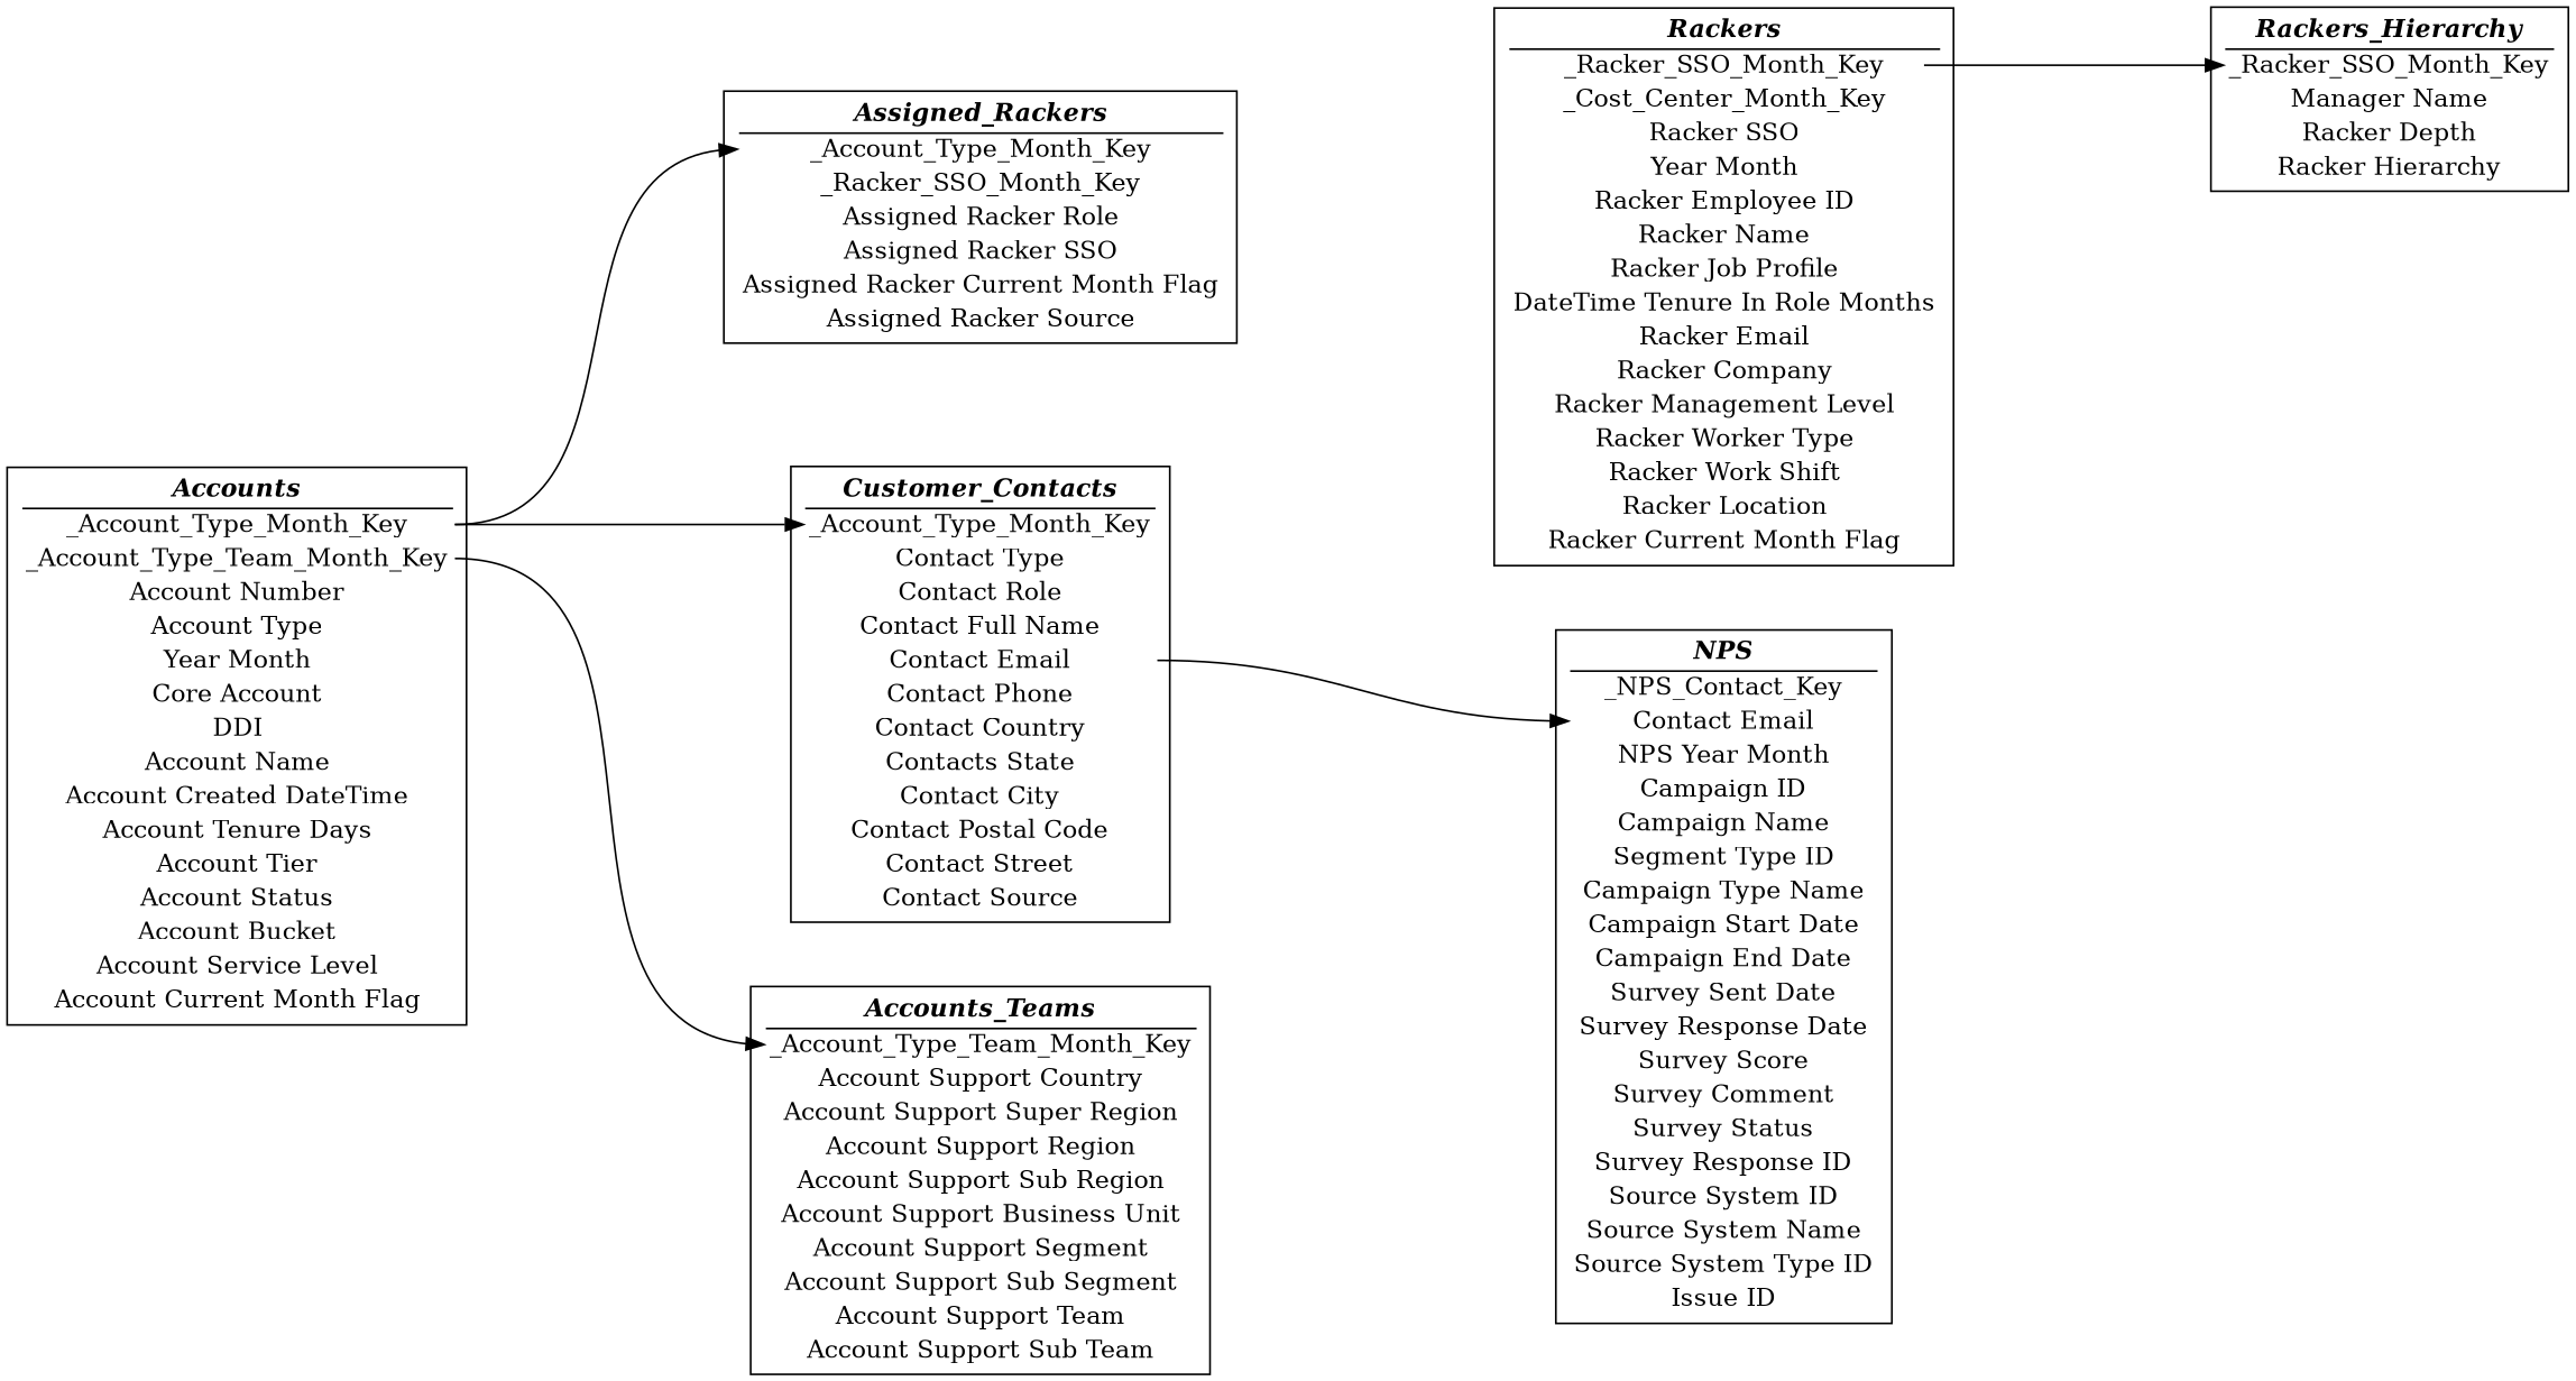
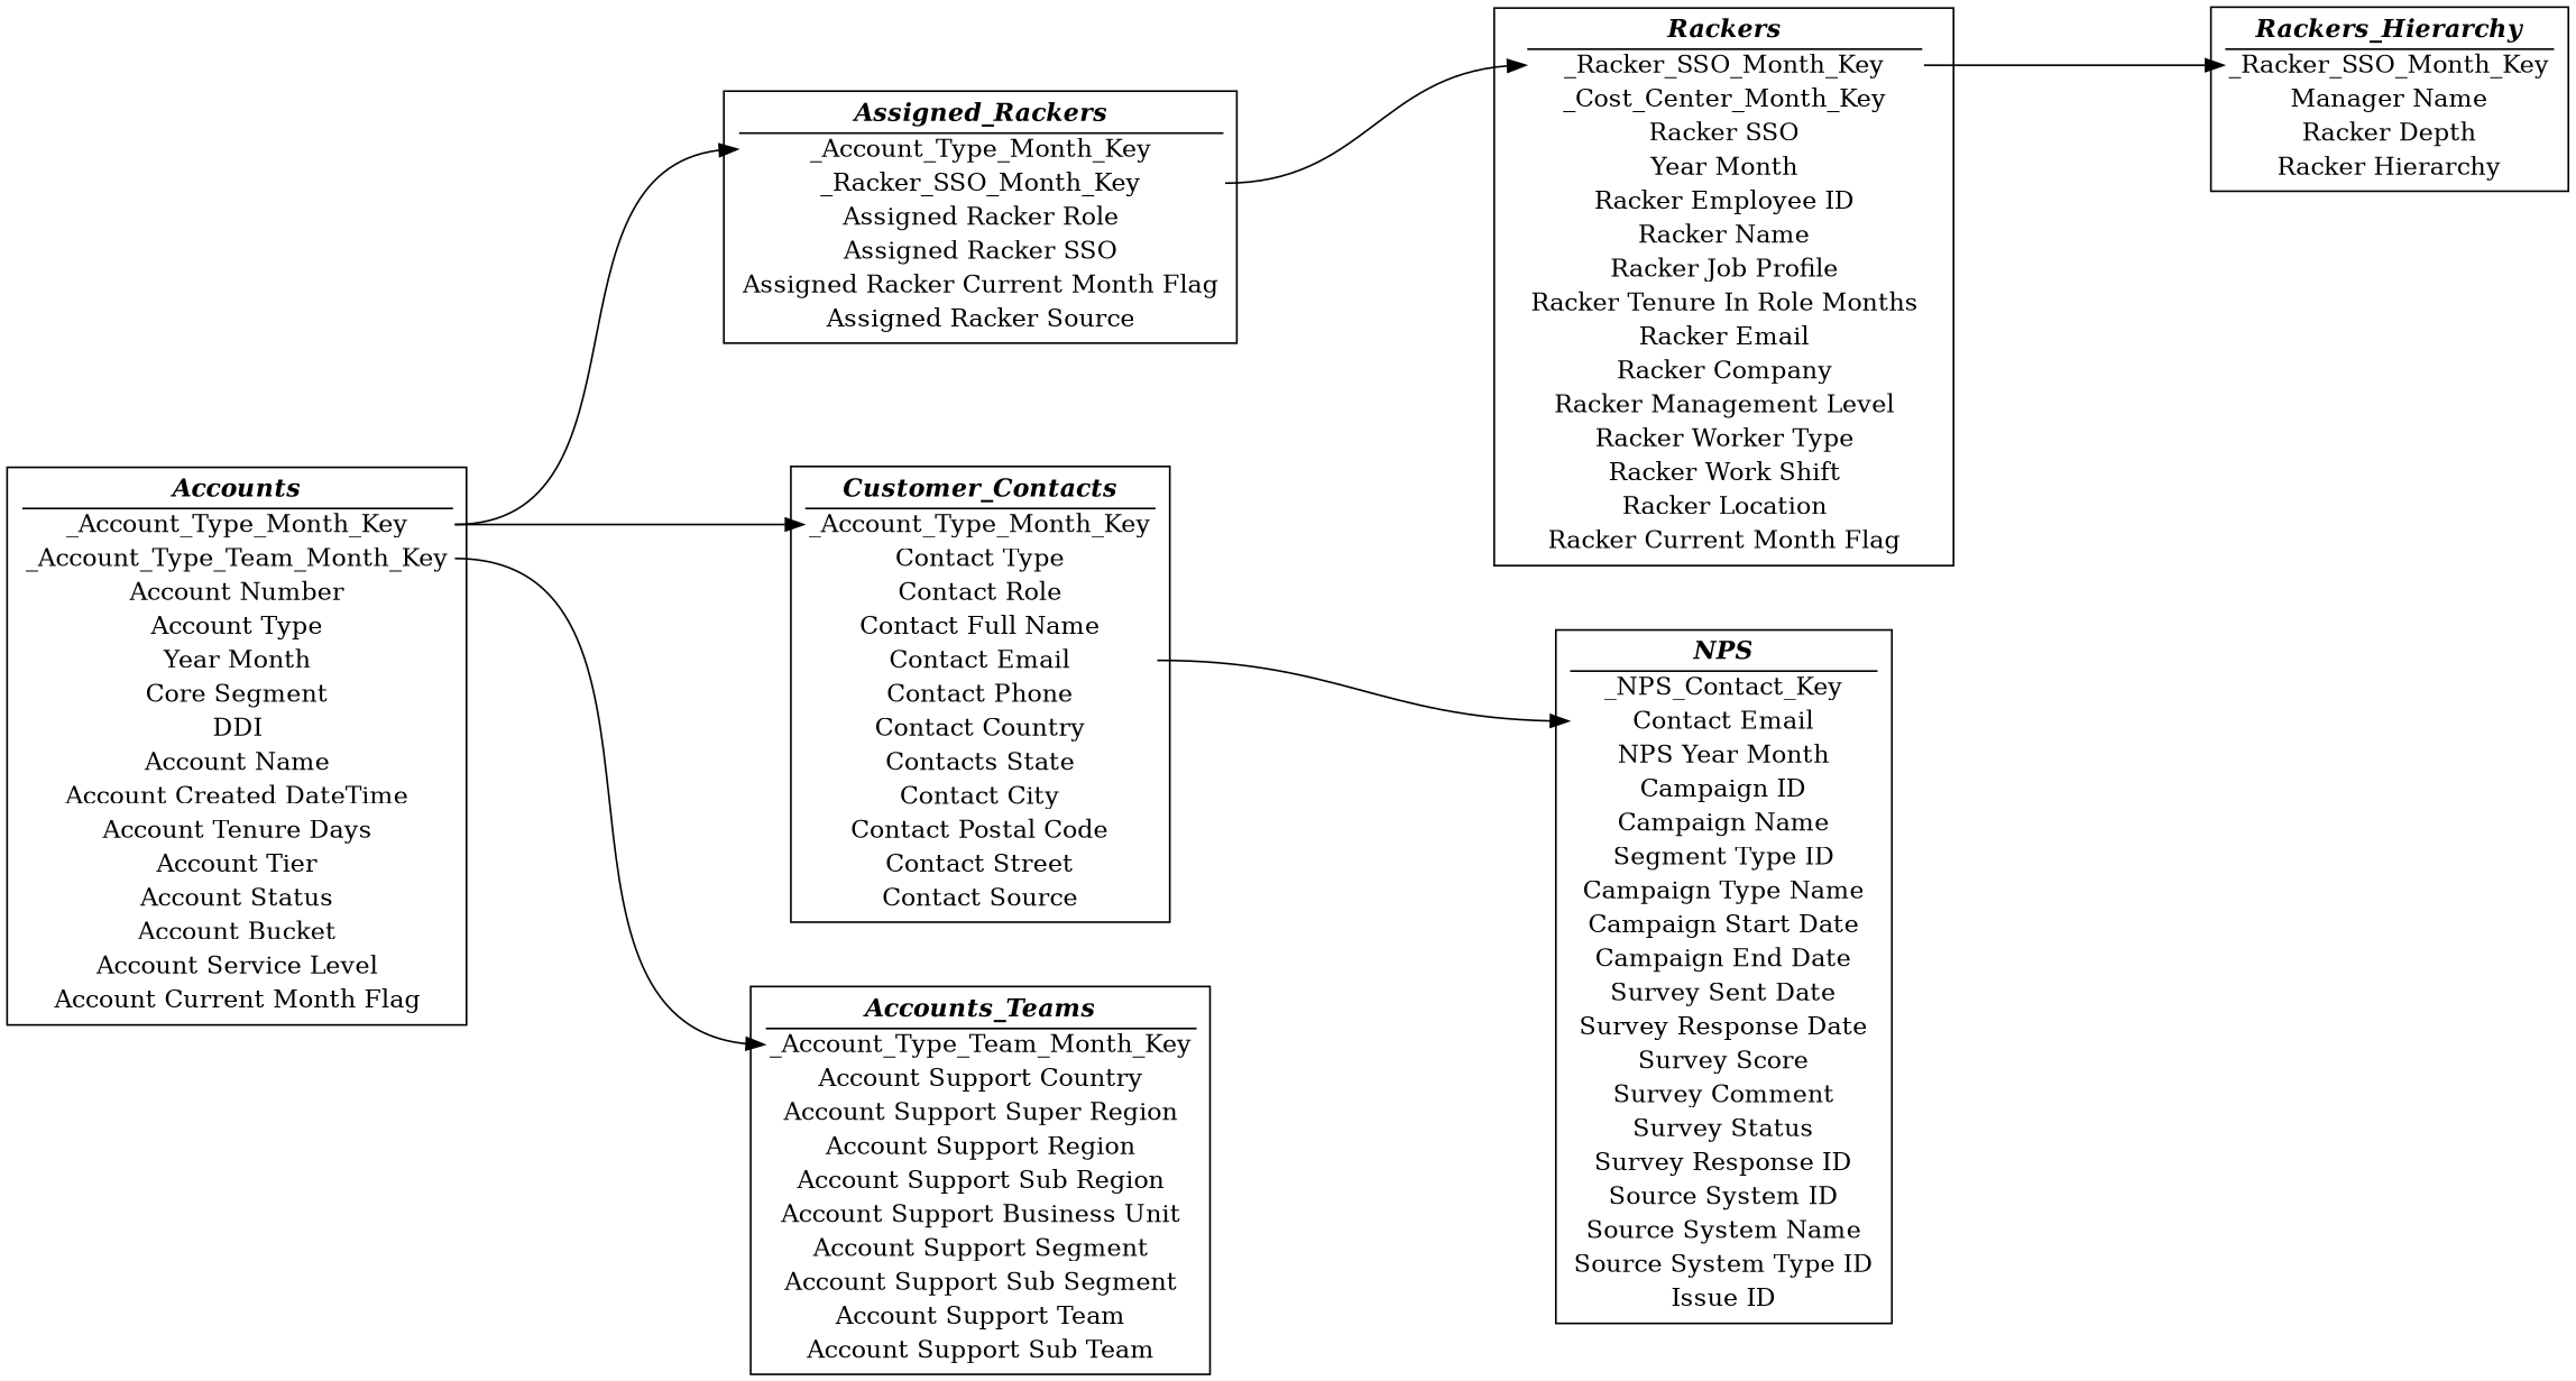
  digraph {
    nodesep=0.5
    rankdir=LR
    ranksep=2
    node [shape=rectangle]
    edge [headport=1 tailport=1]
-   n1 [label=<<table border="0" cellborder="0" cellspacing="0">                             <tr><td><i><b>Accounts</b></i></td></tr><hr/>                             <tr><td port="1">_Account_Type_Month_Key</td></tr>                             <tr><td port="2">_Account_Type_Team_Month_Key</td></tr>                             <tr><td port="3">Account Number</td></tr>                             <tr><td port="4">Account Type</td></tr>                             <tr><td port="5">Year Month</td></tr>                             <tr><td port="6">Core Account</td></tr>                             <tr><td port="7">DDI</td></tr>                             <tr><td port="8">Account Name</td></tr>                             <tr><td port="9">Account Created DateTime</td></tr>                             <tr><td port="10">Account Tenure Days</td></tr>                             <tr><td port="11">Account Tier</td></tr>                             <tr><td port="12">Account Status</td></tr>                             <tr><td port="13">Account Bucket</td></tr>                             <tr><td port="14">Account Service Level</td></tr>                             <tr><td port="15">Account Current Month Flag</td></tr>                         </table>>]
+   n1 [label=<<table border="0" cellborder="0" cellspacing="0">                             <tr><td><i><b>Accounts</b></i></td></tr><hr/>                             <tr><td port="1">_Account_Type_Month_Key</td></tr>                             <tr><td port="2">_Account_Type_Team_Month_Key</td></tr>                             <tr><td port="3">Account Number</td></tr>                             <tr><td port="4">Account Type</td></tr>                             <tr><td port="5">Year Month</td></tr>                             <tr><td port="6">Core Segment</td></tr>                             <tr><td port="7">DDI</td></tr>                             <tr><td port="8">Account Name</td></tr>                             <tr><td port="9">Account Created DateTime</td></tr>                             <tr><td port="10">Account Tenure Days</td></tr>                             <tr><td port="11">Account Tier</td></tr>                             <tr><td port="12">Account Status</td></tr>                             <tr><td port="13">Account Bucket</td></tr>                             <tr><td port="14">Account Service Level</td></tr>                             <tr><td port="15">Account Current Month Flag</td></tr>                         </table>>]
    n2 [label=<<table border="0" cellborder="0" cellspacing="0">                             <tr><td><i><b>Assigned_Rackers</b></i></td></tr><hr/>                             <tr><td port="1">_Account_Type_Month_Key</td></tr>                             <tr><td port="2">_Racker_SSO_Month_Key</td></tr>                             <tr><td port="3">Assigned Racker Role</td></tr>                             <tr><td port="4">Assigned Racker SSO</td></tr>                             <tr><td port="5">Assigned Racker Current Month Flag</td></tr>                             <tr><td port="6">Assigned Racker Source</td></tr>                         </table>>]
    n3 [label=<<table border="0" cellborder="0" cellspacing="0">                             <tr><td><i><b>Customer_Contacts</b></i></td></tr><hr/>                             <tr><td port="1">_Account_Type_Month_Key</td></tr>                             <tr><td port="2">Contact Type</td></tr>                             <tr><td port="3">Contact Role</td></tr>                             <tr><td port="4">Contact Full Name</td></tr>                             <tr><td port="5">Contact Email</td></tr>                             <tr><td port="6">Contact Phone</td></tr>                             <tr><td port="7">Contact Country</td></tr>                             <tr><td port="8">Contacts State</td></tr>                             <tr><td port="9">Contact City</td></tr>                             <tr><td port="10">Contact Postal Code</td></tr>                             <tr><td port="11">Contact Street</td></tr>                             <tr><td port="12">Contact Source</td></tr>                         </table>>]
    n4 [label=<<table border="0" cellborder="0" cellspacing="0">                             <tr><td><i><b>Accounts_Teams</b></i></td></tr><hr/>                             <tr><td port="1">_Account_Type_Team_Month_Key</td></tr>                             <tr><td port="2">Account Support Country</td></tr>                             <tr><td port="3">Account Support Super Region</td></tr>                             <tr><td port="4">Account Support Region</td></tr>                             <tr><td port="5">Account Support Sub Region</td></tr>                             <tr><td port="6">Account Support Business Unit</td></tr>                             <tr><td port="7">Account Support Segment</td></tr>                             <tr><td port="8">Account Support Sub Segment</td></tr>                             <tr><td port="9">Account Support Team</td></tr>                             <tr><td port="10">Account Support Sub Team</td></tr>                         </table>>]
-   n5 [label=<<table border="0" cellborder="0" cellspacing="0">                             <tr><td><i><b>Rackers</b></i></td></tr><hr/>                             <tr><td port="1">_Racker_SSO_Month_Key</td></tr>                             <tr><td port="2">_Cost_Center_Month_Key</td></tr>                             <tr><td port="3">Racker SSO</td></tr>                             <tr><td port="4">Year Month</td></tr>                             <tr><td port="5">Racker Employee ID</td></tr>                             <tr><td port="6">Racker Name</td></tr>                             <tr><td port="7">Racker Job Profile</td></tr>                             <tr><td port="8">DateTime Tenure In Role Months</td></tr>                             <tr><td port="9">Racker Email</td></tr>                             <tr><td port="10">Racker Company</td></tr>                             <tr><td port="11">Racker Management Level</td></tr>                             <tr><td port="12">Racker Worker Type</td></tr>                             <tr><td port="13">Racker Work Shift</td></tr>                             <tr><td port="14">Racker Location</td></tr>                             <tr><td port="15">Racker Current Month Flag</td></tr>                         </table>>]
+   n5 [label=<<table border="0" cellborder="0" cellspacing="0">                             <tr><td><i><b>Rackers</b></i></td></tr><hr/>                             <tr><td port="1">_Racker_SSO_Month_Key</td></tr>                             <tr><td port="2">_Cost_Center_Month_Key</td></tr>                             <tr><td port="3">Racker SSO</td></tr>                             <tr><td port="4">Year Month</td></tr>                             <tr><td port="5">Racker Employee ID</td></tr>                             <tr><td port="6">Racker Name</td></tr>                             <tr><td port="7">Racker Job Profile</td></tr>                             <tr><td port="8">Racker Tenure In Role Months</td></tr>                             <tr><td port="9">Racker Email</td></tr>                             <tr><td port="10">Racker Company</td></tr>                             <tr><td port="11">Racker Management Level</td></tr>                             <tr><td port="12">Racker Worker Type</td></tr>                             <tr><td port="13">Racker Work Shift</td></tr>                             <tr><td port="14">Racker Location</td></tr>                             <tr><td port="15">Racker Current Month Flag</td></tr>                         </table>>]
    n6 [label=<<table border="0" cellborder="0" cellspacing="0">                             <tr><td><i><b>NPS</b></i></td></tr><hr/>                             <tr><td port="1">_NPS_Contact_Key</td></tr>                             <tr><td port="2">Contact Email</td></tr>                             <tr><td port="3">NPS Year Month</td></tr>                             <tr><td port="4">Campaign ID</td></tr>                             <tr><td port="5">Campaign Name</td></tr>                             <tr><td port="6">Segment Type ID</td></tr>                             <tr><td port="7">Campaign Type Name</td></tr>                             <tr><td port="8">Campaign Start Date</td></tr>                             <tr><td port="9">Campaign End Date</td></tr>                             <tr><td port="10">Survey Sent Date</td></tr>                             <tr><td port="11">Survey Response Date</td></tr>                             <tr><td port="12">Survey Score</td></tr>                             <tr><td port="13">Survey Comment</td></tr>                             <tr><td port="14">Survey Status</td></tr>                             <tr><td port="15">Survey Response ID</td></tr>                             <tr><td port="16">Source System ID</td></tr>                             <tr><td port="17">Source System Name</td></tr>                             <tr><td port="18">Source System Type ID</td></tr>                             <tr><td port="19">Issue ID</td></tr>                         </table>>]
    n7 [label=<<table border="0" cellborder="0" cellspacing="0">                             <tr><td><i><b>Rackers_Hierarchy</b></i></td></tr><hr/>                             <tr><td port="1">_Racker_SSO_Month_Key</td></tr>                             <tr><td port="2">Manager Name</td></tr>                             <tr><td port="3">Racker Depth</td></tr>                             <tr><td port="4">Racker Hierarchy</td></tr>                         </table>>]
    n1 -> n2
    n1 -> n3
    n1 -> n4 [tailport=2]
+   n2 -> n5 [tailport=2]
    n3 -> n6 [headport=2 tailport=5]
    n5 -> n7
  }
